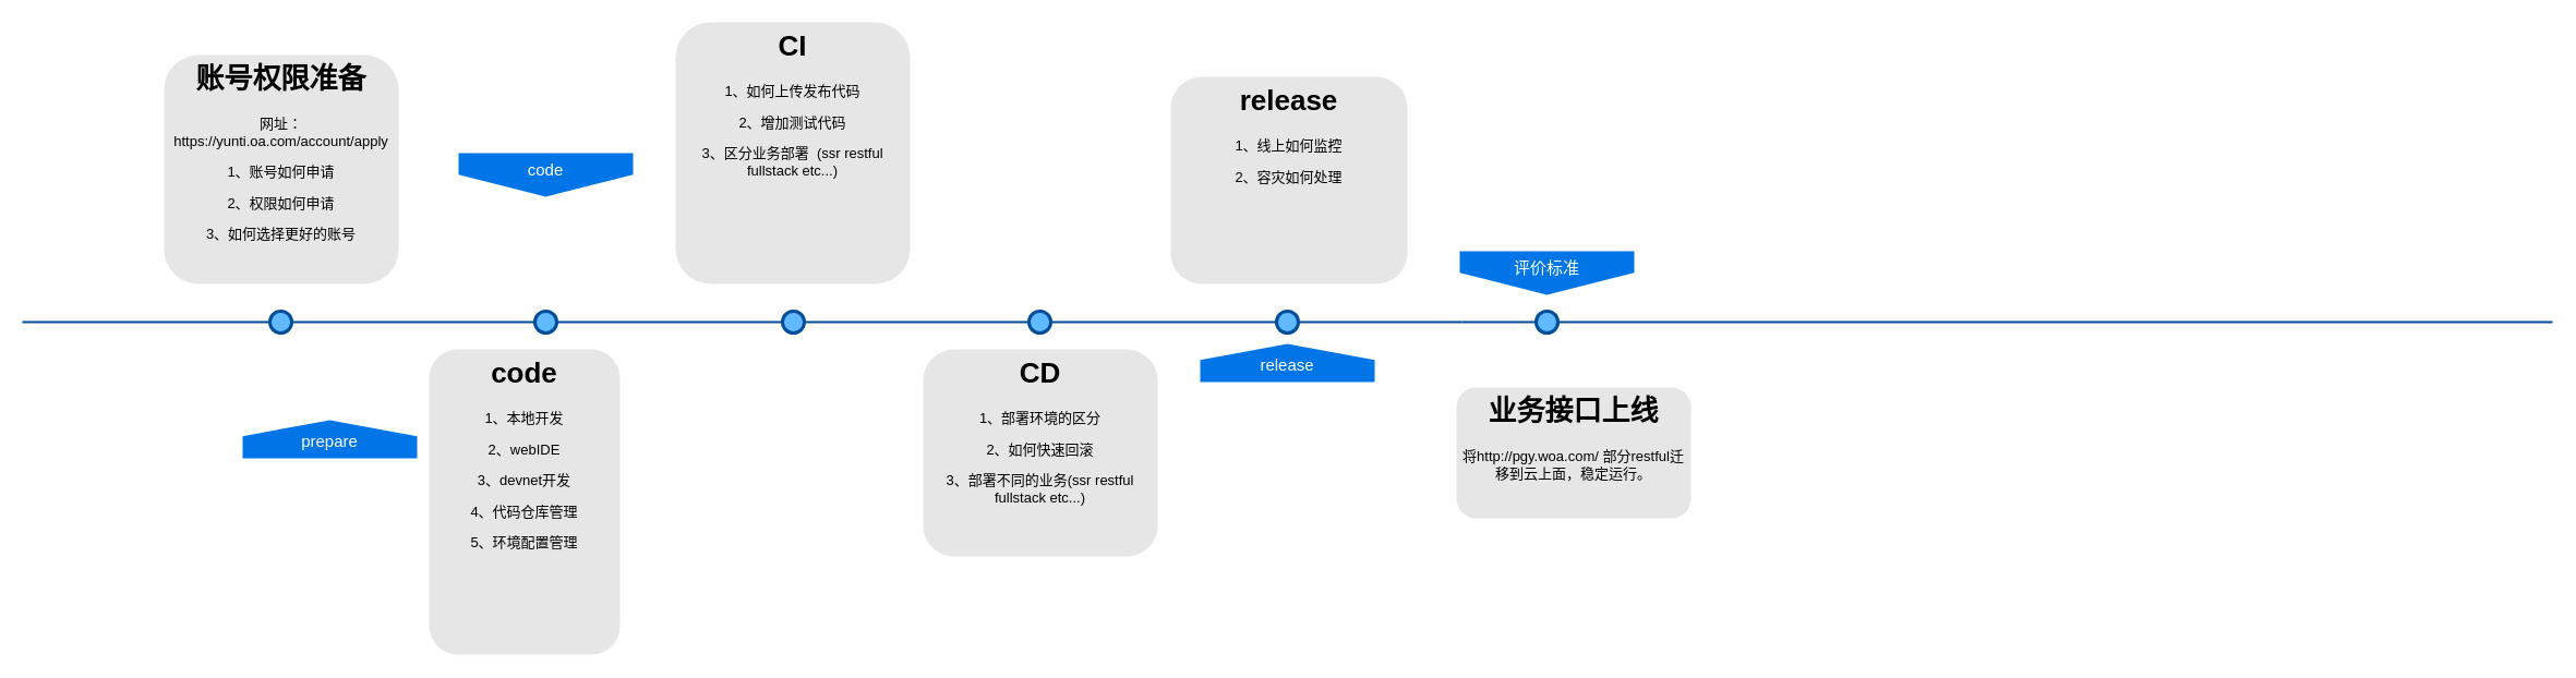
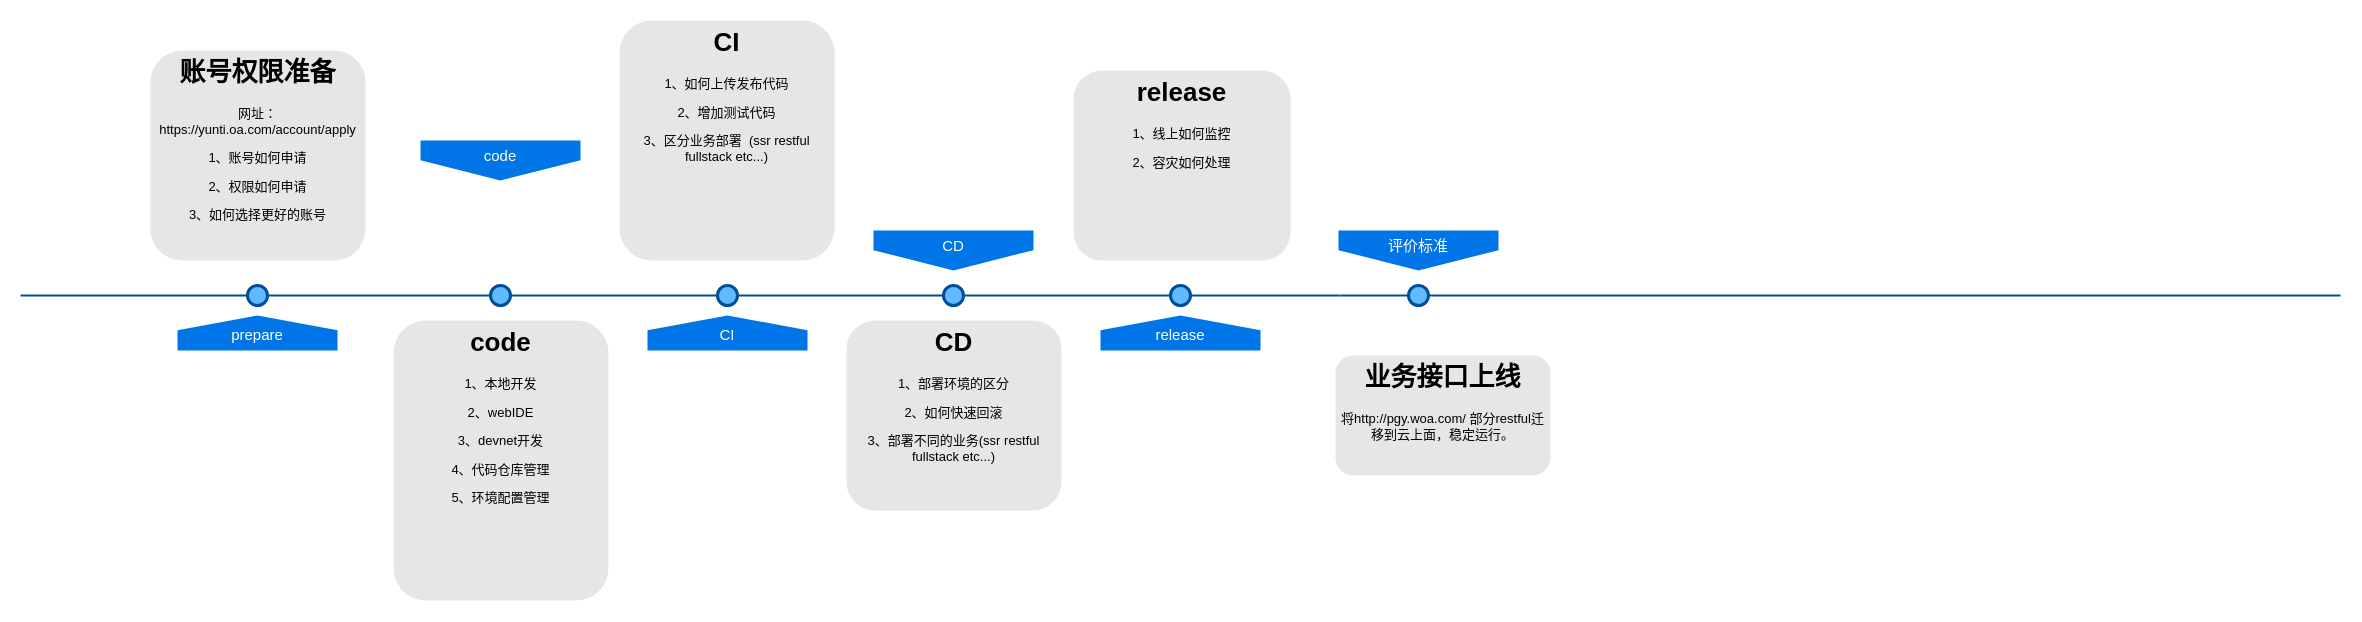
  <mxCell id="0" />
  <mxCell id="1" parent="0" />
  <mxCell id="2" value="" style="line;strokeWidth=2;html=1;fillColor=none;fontSize=28;fontColor=#004D99;strokeColor=#004D99;" parent="1" vertex="1"><mxGeometry x="20" y="290" width="1320" height="10" as="geometry" /></mxCell>
  <mxCell id="3" value="code" style="shape=offPageConnector;whiteSpace=wrap;html=1;fillColor=#0075E8;fontSize=15;fontColor=#FFFFFF;size=0.509;verticalAlign=top;strokeColor=none;" parent="1" vertex="1"><mxGeometry x="420" y="140" width="160" height="40" as="geometry" /></mxCell>
+ <mxCell id="4" value="&lt;span&gt;CD&lt;/span&gt;" style="shape=offPageConnector;whiteSpace=wrap;html=1;fillColor=#0075E8;fontSize=15;fontColor=#FFFFFF;size=0.509;verticalAlign=top;strokeColor=none;" parent="1" vertex="1"><mxGeometry x="873" y="230" width="160" height="40" as="geometry" /></mxCell>
+ <mxCell id="5" value="&lt;span&gt;CI&lt;/span&gt;" style="shape=offPageConnector;whiteSpace=wrap;html=1;fillColor=#0075E8;fontSize=15;fontColor=#FFFFFF;size=0.418;flipV=1;verticalAlign=bottom;strokeColor=none;spacingBottom=4;" parent="1" vertex="1"><mxGeometry x="647" y="315" width="160" height="35" as="geometry" /></mxCell>
  <mxCell id="6" value="&lt;span&gt;release&lt;/span&gt;" style="shape=offPageConnector;whiteSpace=wrap;html=1;fillColor=#0075E8;fontSize=15;fontColor=#FFFFFF;size=0.418;flipV=1;verticalAlign=bottom;strokeColor=none;spacingBottom=4;" parent="1" vertex="1"><mxGeometry x="1100" y="315" width="160" height="35" as="geometry" /></mxCell>
  <mxCell id="7" value="" style="ellipse;whiteSpace=wrap;html=1;fillColor=#61BAFF;fontSize=28;fontColor=#004D99;strokeWidth=3;strokeColor=#004D99;" parent="1" vertex="1"><mxGeometry x="490" y="285" width="20" height="20" as="geometry" /></mxCell>
  <mxCell id="8" value="" style="ellipse;whiteSpace=wrap;html=1;fillColor=#61BAFF;fontSize=28;fontColor=#004D99;strokeWidth=3;strokeColor=#004D99;" parent="1" vertex="1"><mxGeometry x="717" y="285" width="20" height="20" as="geometry" /></mxCell>
  <mxCell id="9" value="" style="ellipse;whiteSpace=wrap;html=1;fillColor=#61BAFF;fontSize=28;fontColor=#004D99;strokeWidth=3;strokeColor=#004D99;" parent="1" vertex="1"><mxGeometry x="943" y="285" width="20" height="20" as="geometry" /></mxCell>
  <mxCell id="10" value="" style="ellipse;whiteSpace=wrap;html=1;fillColor=#61BAFF;fontSize=28;fontColor=#004D99;strokeWidth=3;strokeColor=#004D99;" parent="1" vertex="1"><mxGeometry x="1170" y="285" width="20" height="20" as="geometry" /></mxCell>
- <mxCell id="11" value="&lt;h1&gt;code&lt;/h1&gt;&lt;p&gt;1、本地开发&lt;/p&gt;&lt;p&gt;2、webIDE&lt;/p&gt;&lt;p&gt;3、devnet开发&lt;/p&gt;&lt;p&gt;4、代码仓库管理&lt;/p&gt;&lt;p&gt;5、环境配置管理&lt;/p&gt;" style="text;html=1;spacing=5;spacingTop=-20;whiteSpace=wrap;overflow=hidden;strokeColor=none;strokeWidth=3;fillColor=#E6E6E6;fontSize=13;fontColor=#000000;align=center;rounded=1;" parent="1" vertex="1"><mxGeometry x="393" y="320" width="175" height="280" as="geometry" /></mxCell>
+ <mxCell id="11" value="&lt;h1&gt;code&lt;/h1&gt;&lt;p&gt;1、本地开发&lt;/p&gt;&lt;p&gt;2、webIDE&lt;/p&gt;&lt;p&gt;3、devnet开发&lt;/p&gt;&lt;p&gt;4、代码仓库管理&lt;/p&gt;&lt;p&gt;5、环境配置管理&lt;/p&gt;" style="text;html=1;spacing=5;spacingTop=-20;whiteSpace=wrap;overflow=hidden;strokeColor=none;strokeWidth=3;fillColor=#E6E6E6;fontSize=13;fontColor=#000000;align=center;rounded=1;" parent="1" vertex="1"><mxGeometry x="393" y="320" width="215" height="280" as="geometry" /></mxCell>
  <mxCell id="12" value="&lt;h1&gt;CI&lt;/h1&gt;&lt;p&gt;1、如何上传发布代码&lt;/p&gt;&lt;p&gt;2、增加测试代码&lt;/p&gt;&lt;p&gt;3、区分业务部署&amp;nbsp; (ssr restful fullstack etc...)&lt;/p&gt;" style="text;html=1;spacing=5;spacingTop=-20;whiteSpace=wrap;overflow=hidden;strokeColor=none;strokeWidth=3;fillColor=#E6E6E6;fontSize=13;fontColor=#000000;align=center;rounded=1;" parent="1" vertex="1"><mxGeometry x="619" y="20" width="215" height="240" as="geometry" /></mxCell>
  <mxCell id="13" value="&lt;h1&gt;CD&lt;/h1&gt;&lt;p&gt;1、部署环境的区分&lt;/p&gt;&lt;p&gt;2、如何快速回滚&lt;/p&gt;&lt;p&gt;3、部署不同的业务(ssr restful fullstack etc...)&lt;/p&gt;&lt;p&gt;&lt;br&gt;&lt;/p&gt;" style="text;html=1;spacing=5;spacingTop=-20;whiteSpace=wrap;overflow=hidden;strokeColor=none;strokeWidth=3;fillColor=#E6E6E6;fontSize=13;fontColor=#000000;align=center;rounded=1;" parent="1" vertex="1"><mxGeometry x="846" y="320" width="215" height="190" as="geometry" /></mxCell>
  <mxCell id="14" value="&lt;h1&gt;release&lt;/h1&gt;&lt;p&gt;1、线上如何监控&lt;/p&gt;&lt;p&gt;2、容灾如何处理&lt;/p&gt;&lt;p&gt;&lt;br&gt;&lt;/p&gt;" style="text;html=1;spacing=5;spacingTop=-20;whiteSpace=wrap;overflow=hidden;strokeColor=none;strokeWidth=3;fillColor=#E6E6E6;fontSize=13;fontColor=#000000;align=center;rounded=1;" parent="1" vertex="1"><mxGeometry x="1073" y="70" width="217" height="190" as="geometry" /></mxCell>
  <mxCell id="15" value="" style="line;strokeWidth=2;html=1;fillColor=none;fontSize=28;fontColor=#004D99;strokeColor=#004D99;" vertex="1" parent="1"><mxGeometry x="1340" y="290" width="1000" height="10" as="geometry" /></mxCell>
  <mxCell id="16" value="评价标准" style="shape=offPageConnector;whiteSpace=wrap;html=1;fillColor=#0075E8;fontSize=15;fontColor=#FFFFFF;size=0.509;verticalAlign=top;strokeColor=none;" vertex="1" parent="1"><mxGeometry x="1338" y="230" width="160" height="40" as="geometry" /></mxCell>
  <mxCell id="17" value="" style="ellipse;whiteSpace=wrap;html=1;fillColor=#61BAFF;fontSize=28;fontColor=#004D99;strokeWidth=3;strokeColor=#004D99;" vertex="1" parent="1"><mxGeometry x="1408" y="285" width="20" height="20" as="geometry" /></mxCell>
  <mxCell id="18" value="&lt;h1&gt;业务接口上线&lt;/h1&gt;&lt;div&gt;将http://pgy.woa.com/ 部分restful迁移到云上面，稳定运行。&lt;/div&gt;" style="text;html=1;spacing=5;spacingTop=-20;whiteSpace=wrap;overflow=hidden;strokeColor=none;strokeWidth=3;fillColor=#E6E6E6;fontSize=13;fontColor=#000000;align=center;rounded=1;" vertex="1" parent="1"><mxGeometry x="1335" y="355" width="215" height="120" as="geometry" /></mxCell>
- <mxCell id="19" value="prepare" style="shape=offPageConnector;whiteSpace=wrap;html=1;fillColor=#0075E8;fontSize=15;fontColor=#FFFFFF;size=0.418;flipV=1;verticalAlign=bottom;strokeColor=none;spacingBottom=4;" vertex="1" parent="1"><mxGeometry x="222" y="385" width="160" height="35" as="geometry" /></mxCell>
+ <mxCell id="19" value="prepare" style="shape=offPageConnector;whiteSpace=wrap;html=1;fillColor=#0075E8;fontSize=15;fontColor=#FFFFFF;size=0.418;flipV=1;verticalAlign=bottom;strokeColor=none;spacingBottom=4;" vertex="1" parent="1"><mxGeometry x="177" y="315" width="160" height="35" as="geometry" /></mxCell>
  <mxCell id="20" value="" style="ellipse;whiteSpace=wrap;html=1;fillColor=#61BAFF;fontSize=28;fontColor=#004D99;strokeWidth=3;strokeColor=#004D99;" vertex="1" parent="1"><mxGeometry x="247" y="285" width="20" height="20" as="geometry" /></mxCell>
  <mxCell id="21" value="&lt;h1&gt;账号权限准备&lt;/h1&gt;&lt;p&gt;网址：https://yunti.oa.com/account/apply&lt;/p&gt;&lt;p&gt;1、账号如何申请&lt;/p&gt;&lt;p&gt;2、权限如何申请&lt;/p&gt;&lt;p&gt;3、如何选择更好的账号&lt;/p&gt;" style="text;html=1;spacing=5;spacingTop=-20;whiteSpace=wrap;overflow=hidden;strokeColor=none;strokeWidth=3;fillColor=#E6E6E6;fontSize=13;fontColor=#000000;align=center;rounded=1;" vertex="1" parent="1"><mxGeometry x="150" y="50" width="215" height="210" as="geometry" /></mxCell>
